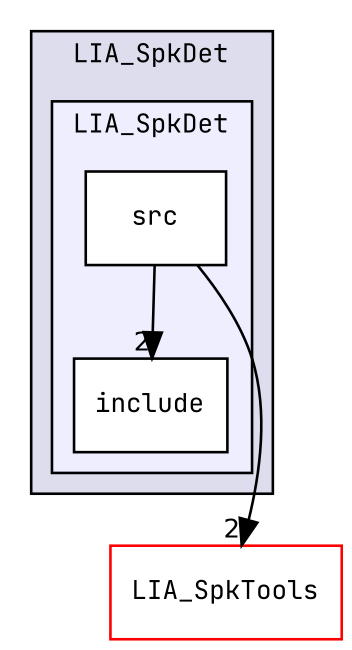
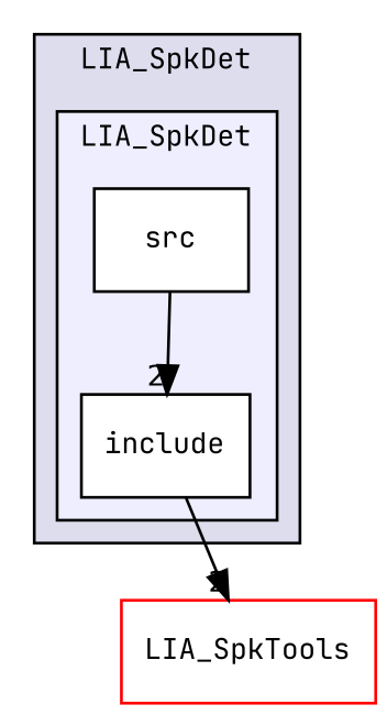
  digraph {
    compound=true
    fontname="JetBrains Mono"
    node [color=black fillcolor=white fontname="JetBrains Mono" fontsize=10 shape=box style=filled]
    edge [fontname="JetBrains Mono" headlabel=2 labeldistance=1.5 labelfontname=Helvetica labelfontsize=10]
    n1 [label=include]
    n2 [label=src]
    n3 [color=red label=LIA_SpkTools]
    subgraph cluster_1 {
      bgcolor="#ddddee"
      fontsize=10
      label=LIA_SpkDet
      pencolor=black
      subgraph cluster_2 {
        bgcolor="#eeeeff"
        fontsize=10
        label=LIA_SpkDet
        pencolor=black
        n1
        n2
      }
    }
    n2 -> n1
-   n2 -> n3
+   n1 -> n3
  }
